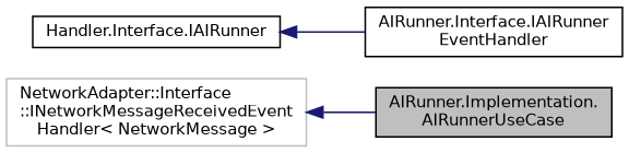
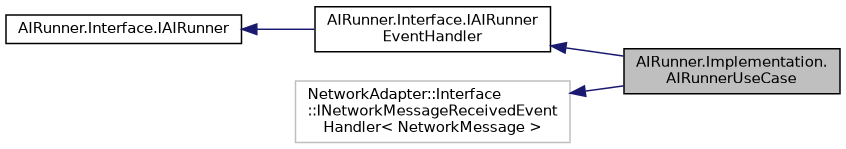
  digraph {
    rankdir=LR
    node [color=black fillcolor=white fontname=Helvetica fontsize=10 shape=record style=filled]
    edge [color=midnightblue dir=back fontname=Helvetica fontsize=10 labelfontname=Helvetica labelfontsize=10 style=solid]
    n1 [fillcolor=grey75 fontcolor=black height=0.2 label="AIRunner.Implementation.\lAIRunnerUseCase" width=0.4]
-   n2 [height=0.2 label="Handler.Interface.IAIRunner" width=0.4]
+   n2 [height=0.2 label="AIRunner.Interface.IAIRunner" width=0.4]
    n3 [height=0.2 label="AIRunner.Interface.IAIRunner\lEventHandler" width=0.4]
    n4 [color=grey75 height=0.2 label="NetworkAdapter::Interface\l::INetworkMessageReceivedEvent\lHandler\< NetworkMessage \>" width=0.4]
    n2 -> n3
+   n3 -> n1
    n4 -> n1
  }
